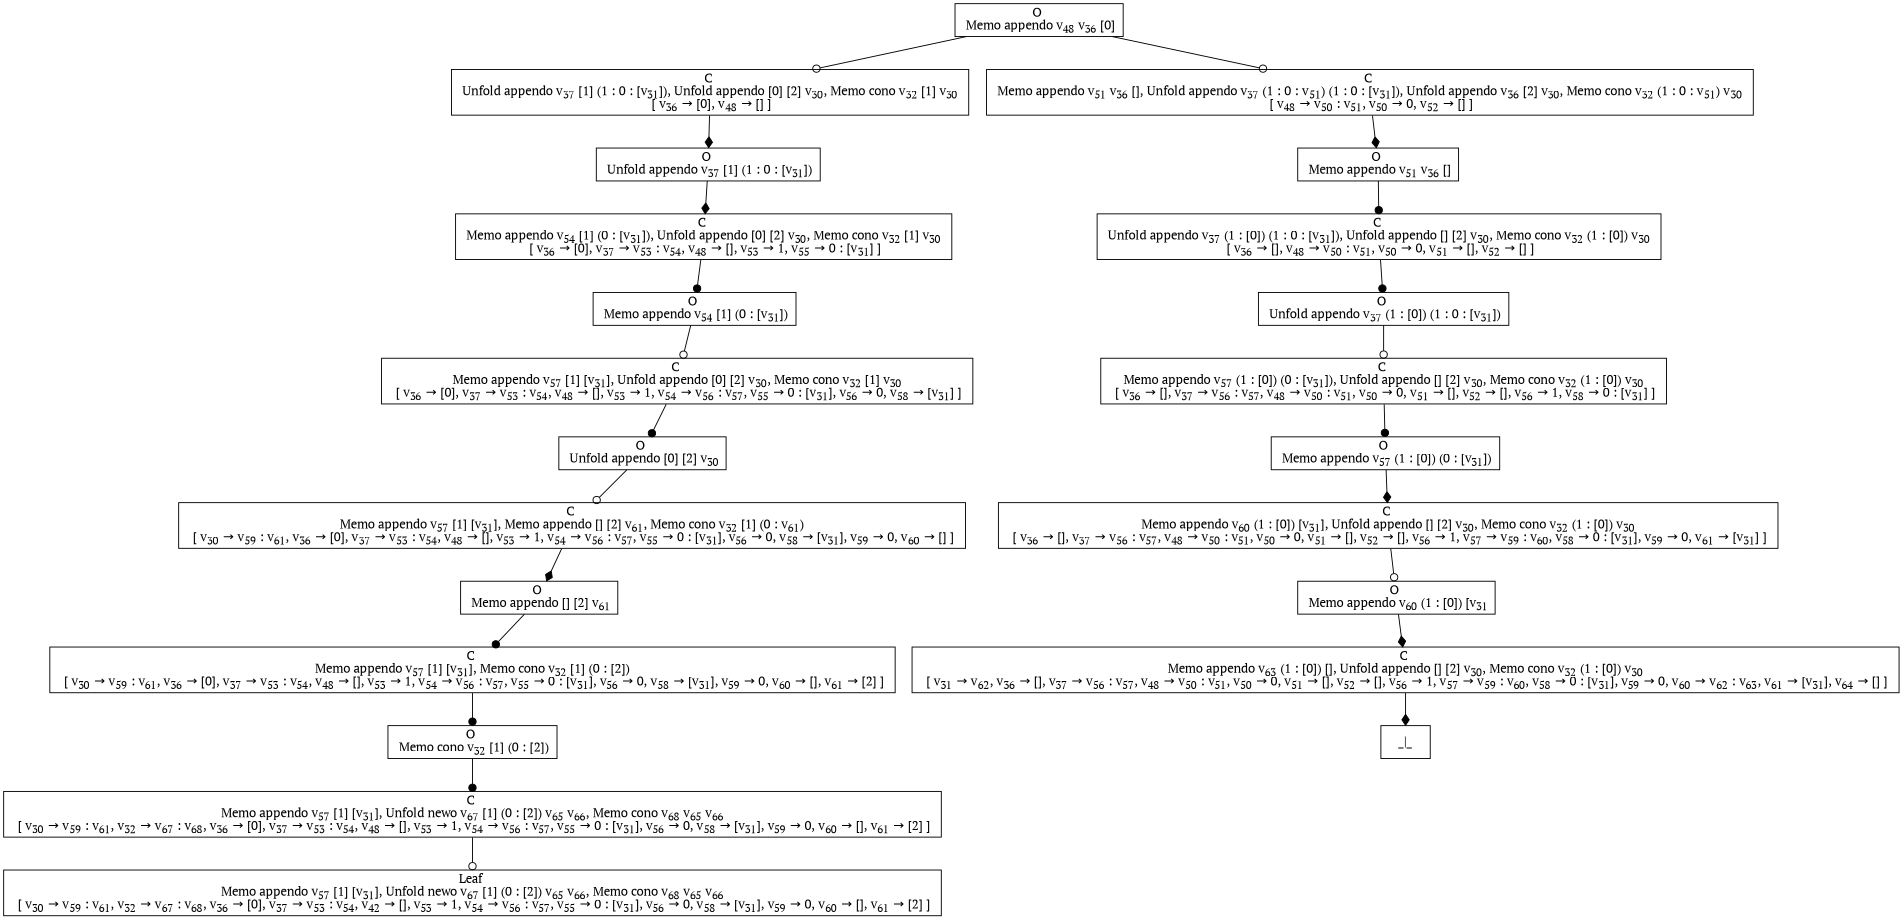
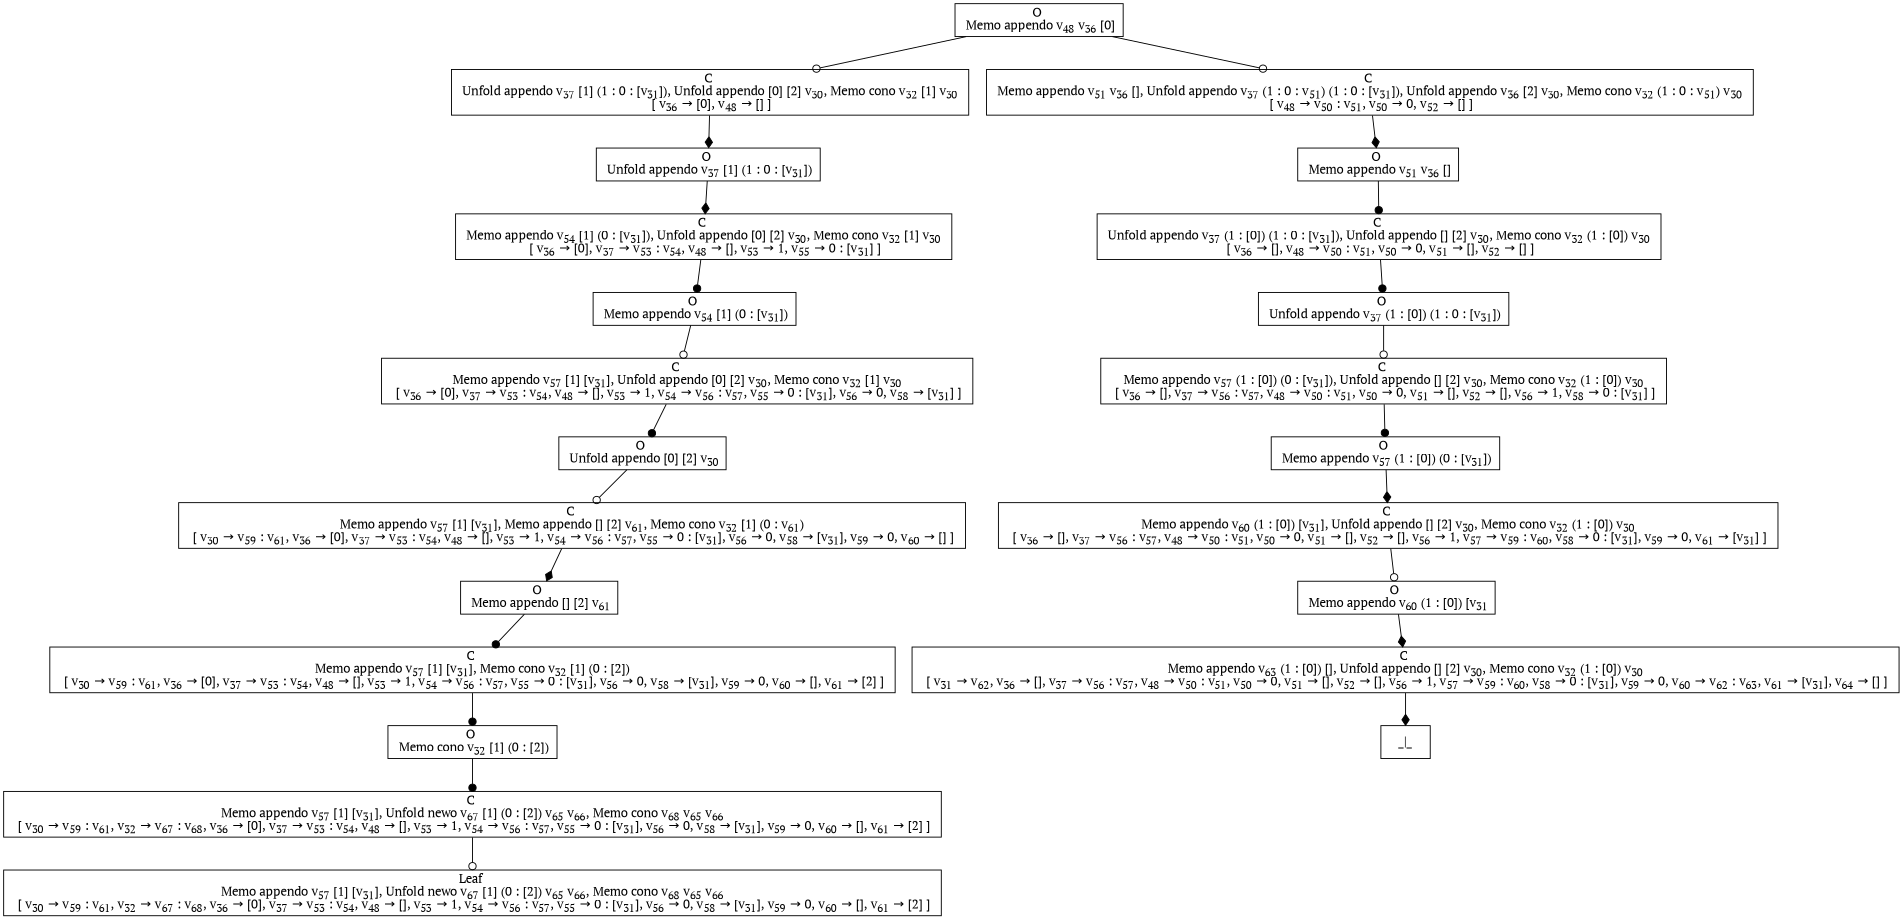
  digraph {
    rankdir=TB
    fontname="PT Serif"
    node [fillcolor=white shape=box style=filled fontname="PT Serif"]
    edge [arrowhead=dot fontname="PT Serif"]
    n1 [label=<O <BR/> Memo appendo v<SUB>48</SUB> v<SUB>36</SUB> [0]>]
    n2 [label=<C <BR/> Unfold appendo v<SUB>37</SUB> [1] (1 : 0 : [v<SUB>31</SUB>]), Unfold appendo [0] [2] v<SUB>30</SUB>, Memo cono v<SUB>32</SUB> [1] v<SUB>30</SUB> <BR/>  [ v<SUB>36</SUB> &rarr; [0], v<SUB>48</SUB> &rarr; [] ] >]
    n3 [label=<C <BR/> Memo appendo v<SUB>51</SUB> v<SUB>36</SUB> [], Unfold appendo v<SUB>37</SUB> (1 : 0 : v<SUB>51</SUB>) (1 : 0 : [v<SUB>31</SUB>]), Unfold appendo v<SUB>36</SUB> [2] v<SUB>30</SUB>, Memo cono v<SUB>32</SUB> (1 : 0 : v<SUB>51</SUB>) v<SUB>30</SUB> <BR/>  [ v<SUB>48</SUB> &rarr; v<SUB>50</SUB> : v<SUB>51</SUB>, v<SUB>50</SUB> &rarr; 0, v<SUB>52</SUB> &rarr; [] ] >]
    n4 [label=<O <BR/> Unfold appendo v<SUB>37</SUB> [1] (1 : 0 : [v<SUB>31</SUB>])>]
    n5 [label=<O <BR/> Memo appendo v<SUB>51</SUB> v<SUB>36</SUB> []>]
    n6 [label=<C <BR/> Memo appendo v<SUB>54</SUB> [1] (0 : [v<SUB>31</SUB>]), Unfold appendo [0] [2] v<SUB>30</SUB>, Memo cono v<SUB>32</SUB> [1] v<SUB>30</SUB> <BR/>  [ v<SUB>36</SUB> &rarr; [0], v<SUB>37</SUB> &rarr; v<SUB>53</SUB> : v<SUB>54</SUB>, v<SUB>48</SUB> &rarr; [], v<SUB>53</SUB> &rarr; 1, v<SUB>55</SUB> &rarr; 0 : [v<SUB>31</SUB>] ] >]
    n7 [label=<O <BR/> Memo appendo v<SUB>54</SUB> [1] (0 : [v<SUB>31</SUB>])>]
    n8 [label=<C <BR/> Memo appendo v<SUB>57</SUB> [1] [v<SUB>31</SUB>], Unfold appendo [0] [2] v<SUB>30</SUB>, Memo cono v<SUB>32</SUB> [1] v<SUB>30</SUB> <BR/>  [ v<SUB>36</SUB> &rarr; [0], v<SUB>37</SUB> &rarr; v<SUB>53</SUB> : v<SUB>54</SUB>, v<SUB>48</SUB> &rarr; [], v<SUB>53</SUB> &rarr; 1, v<SUB>54</SUB> &rarr; v<SUB>56</SUB> : v<SUB>57</SUB>, v<SUB>55</SUB> &rarr; 0 : [v<SUB>31</SUB>], v<SUB>56</SUB> &rarr; 0, v<SUB>58</SUB> &rarr; [v<SUB>31</SUB>] ] >]
    n9 [label=<O <BR/> Unfold appendo [0] [2] v<SUB>30</SUB>>]
    n10 [label=<C <BR/> Memo appendo v<SUB>57</SUB> [1] [v<SUB>31</SUB>], Memo appendo [] [2] v<SUB>61</SUB>, Memo cono v<SUB>32</SUB> [1] (0 : v<SUB>61</SUB>) <BR/>  [ v<SUB>30</SUB> &rarr; v<SUB>59</SUB> : v<SUB>61</SUB>, v<SUB>36</SUB> &rarr; [0], v<SUB>37</SUB> &rarr; v<SUB>53</SUB> : v<SUB>54</SUB>, v<SUB>48</SUB> &rarr; [], v<SUB>53</SUB> &rarr; 1, v<SUB>54</SUB> &rarr; v<SUB>56</SUB> : v<SUB>57</SUB>, v<SUB>55</SUB> &rarr; 0 : [v<SUB>31</SUB>], v<SUB>56</SUB> &rarr; 0, v<SUB>58</SUB> &rarr; [v<SUB>31</SUB>], v<SUB>59</SUB> &rarr; 0, v<SUB>60</SUB> &rarr; [] ] >]
    n11 [label=<O <BR/> Memo appendo [] [2] v<SUB>61</SUB>>]
    n12 [label=<C <BR/> Memo appendo v<SUB>57</SUB> [1] [v<SUB>31</SUB>], Memo cono v<SUB>32</SUB> [1] (0 : [2]) <BR/>  [ v<SUB>30</SUB> &rarr; v<SUB>59</SUB> : v<SUB>61</SUB>, v<SUB>36</SUB> &rarr; [0], v<SUB>37</SUB> &rarr; v<SUB>53</SUB> : v<SUB>54</SUB>, v<SUB>48</SUB> &rarr; [], v<SUB>53</SUB> &rarr; 1, v<SUB>54</SUB> &rarr; v<SUB>56</SUB> : v<SUB>57</SUB>, v<SUB>55</SUB> &rarr; 0 : [v<SUB>31</SUB>], v<SUB>56</SUB> &rarr; 0, v<SUB>58</SUB> &rarr; [v<SUB>31</SUB>], v<SUB>59</SUB> &rarr; 0, v<SUB>60</SUB> &rarr; [], v<SUB>61</SUB> &rarr; [2] ] >]
    n13 [label=<O <BR/> Memo cono v<SUB>32</SUB> [1] (0 : [2])>]
    n14 [label=<C <BR/> Memo appendo v<SUB>57</SUB> [1] [v<SUB>31</SUB>], Unfold newo v<SUB>67</SUB> [1] (0 : [2]) v<SUB>65</SUB> v<SUB>66</SUB>, Memo cono v<SUB>68</SUB> v<SUB>65</SUB> v<SUB>66</SUB> <BR/>  [ v<SUB>30</SUB> &rarr; v<SUB>59</SUB> : v<SUB>61</SUB>, v<SUB>32</SUB> &rarr; v<SUB>67</SUB> : v<SUB>68</SUB>, v<SUB>36</SUB> &rarr; [0], v<SUB>37</SUB> &rarr; v<SUB>53</SUB> : v<SUB>54</SUB>, v<SUB>48</SUB> &rarr; [], v<SUB>53</SUB> &rarr; 1, v<SUB>54</SUB> &rarr; v<SUB>56</SUB> : v<SUB>57</SUB>, v<SUB>55</SUB> &rarr; 0 : [v<SUB>31</SUB>], v<SUB>56</SUB> &rarr; 0, v<SUB>58</SUB> &rarr; [v<SUB>31</SUB>], v<SUB>59</SUB> &rarr; 0, v<SUB>60</SUB> &rarr; [], v<SUB>61</SUB> &rarr; [2] ] >]
-   n15 [label=<Leaf <BR/> Memo appendo v<SUB>57</SUB> [1] [v<SUB>31</SUB>], Unfold newo v<SUB>67</SUB> [1] (0 : [2]) v<SUB>65</SUB> v<SUB>66</SUB>, Memo cono v<SUB>68</SUB> v<SUB>65</SUB> v<SUB>66</SUB> <BR/>  [ v<SUB>30</SUB> &rarr; v<SUB>59</SUB> : v<SUB>61</SUB>, v<SUB>32</SUB> &rarr; v<SUB>67</SUB> : v<SUB>68</SUB>, v<SUB>36</SUB> &rarr; [0], v<SUB>37</SUB> &rarr; v<SUB>53</SUB> : v<SUB>54</SUB>, v<SUB>42</SUB> &rarr; [], v<SUB>53</SUB> &rarr; 1, v<SUB>54</SUB> &rarr; v<SUB>56</SUB> : v<SUB>57</SUB>, v<SUB>55</SUB> &rarr; 0 : [v<SUB>31</SUB>], v<SUB>56</SUB> &rarr; 0, v<SUB>58</SUB> &rarr; [v<SUB>31</SUB>], v<SUB>59</SUB> &rarr; 0, v<SUB>60</SUB> &rarr; [], v<SUB>61</SUB> &rarr; [2] ] >]
+   n15 [label=<Leaf <BR/> Memo appendo v<SUB>57</SUB> [1] [v<SUB>31</SUB>], Unfold newo v<SUB>67</SUB> [1] (0 : [2]) v<SUB>65</SUB> v<SUB>66</SUB>, Memo cono v<SUB>68</SUB> v<SUB>65</SUB> v<SUB>66</SUB> <BR/>  [ v<SUB>30</SUB> &rarr; v<SUB>59</SUB> : v<SUB>61</SUB>, v<SUB>32</SUB> &rarr; v<SUB>67</SUB> : v<SUB>68</SUB>, v<SUB>36</SUB> &rarr; [0], v<SUB>37</SUB> &rarr; v<SUB>53</SUB> : v<SUB>54</SUB>, v<SUB>48</SUB> &rarr; [], v<SUB>53</SUB> &rarr; 1, v<SUB>54</SUB> &rarr; v<SUB>56</SUB> : v<SUB>57</SUB>, v<SUB>55</SUB> &rarr; 0 : [v<SUB>31</SUB>], v<SUB>56</SUB> &rarr; 0, v<SUB>58</SUB> &rarr; [v<SUB>31</SUB>], v<SUB>59</SUB> &rarr; 0, v<SUB>60</SUB> &rarr; [], v<SUB>61</SUB> &rarr; [2] ] >]
    n16 [label=<C <BR/> Unfold appendo v<SUB>37</SUB> (1 : [0]) (1 : 0 : [v<SUB>31</SUB>]), Unfold appendo [] [2] v<SUB>30</SUB>, Memo cono v<SUB>32</SUB> (1 : [0]) v<SUB>30</SUB> <BR/>  [ v<SUB>36</SUB> &rarr; [], v<SUB>48</SUB> &rarr; v<SUB>50</SUB> : v<SUB>51</SUB>, v<SUB>50</SUB> &rarr; 0, v<SUB>51</SUB> &rarr; [], v<SUB>52</SUB> &rarr; [] ] >]
    n17 [label=<O <BR/> Unfold appendo v<SUB>37</SUB> (1 : [0]) (1 : 0 : [v<SUB>31</SUB>])>]
    n18 [label=<C <BR/> Memo appendo v<SUB>57</SUB> (1 : [0]) (0 : [v<SUB>31</SUB>]), Unfold appendo [] [2] v<SUB>30</SUB>, Memo cono v<SUB>32</SUB> (1 : [0]) v<SUB>30</SUB> <BR/>  [ v<SUB>36</SUB> &rarr; [], v<SUB>37</SUB> &rarr; v<SUB>56</SUB> : v<SUB>57</SUB>, v<SUB>48</SUB> &rarr; v<SUB>50</SUB> : v<SUB>51</SUB>, v<SUB>50</SUB> &rarr; 0, v<SUB>51</SUB> &rarr; [], v<SUB>52</SUB> &rarr; [], v<SUB>56</SUB> &rarr; 1, v<SUB>58</SUB> &rarr; 0 : [v<SUB>31</SUB>] ] >]
    n19 [label=<O <BR/> Memo appendo v<SUB>57</SUB> (1 : [0]) (0 : [v<SUB>31</SUB>])>]
    n20 [label=<C <BR/> Memo appendo v<SUB>60</SUB> (1 : [0]) [v<SUB>31</SUB>], Unfold appendo [] [2] v<SUB>30</SUB>, Memo cono v<SUB>32</SUB> (1 : [0]) v<SUB>30</SUB> <BR/>  [ v<SUB>36</SUB> &rarr; [], v<SUB>37</SUB> &rarr; v<SUB>56</SUB> : v<SUB>57</SUB>, v<SUB>48</SUB> &rarr; v<SUB>50</SUB> : v<SUB>51</SUB>, v<SUB>50</SUB> &rarr; 0, v<SUB>51</SUB> &rarr; [], v<SUB>52</SUB> &rarr; [], v<SUB>56</SUB> &rarr; 1, v<SUB>57</SUB> &rarr; v<SUB>59</SUB> : v<SUB>60</SUB>, v<SUB>58</SUB> &rarr; 0 : [v<SUB>31</SUB>], v<SUB>59</SUB> &rarr; 0, v<SUB>61</SUB> &rarr; [v<SUB>31</SUB>] ] >]
    n21 [label=<O <BR/> Memo appendo v<SUB>60</SUB> (1 : [0]) [v<SUB>31</SUB>]>]
    n22 [label=<C <BR/> Memo appendo v<SUB>63</SUB> (1 : [0]) [], Unfold appendo [] [2] v<SUB>30</SUB>, Memo cono v<SUB>32</SUB> (1 : [0]) v<SUB>30</SUB> <BR/>  [ v<SUB>31</SUB> &rarr; v<SUB>62</SUB>, v<SUB>36</SUB> &rarr; [], v<SUB>37</SUB> &rarr; v<SUB>56</SUB> : v<SUB>57</SUB>, v<SUB>48</SUB> &rarr; v<SUB>50</SUB> : v<SUB>51</SUB>, v<SUB>50</SUB> &rarr; 0, v<SUB>51</SUB> &rarr; [], v<SUB>52</SUB> &rarr; [], v<SUB>56</SUB> &rarr; 1, v<SUB>57</SUB> &rarr; v<SUB>59</SUB> : v<SUB>60</SUB>, v<SUB>58</SUB> &rarr; 0 : [v<SUB>31</SUB>], v<SUB>59</SUB> &rarr; 0, v<SUB>60</SUB> &rarr; v<SUB>62</SUB> : v<SUB>63</SUB>, v<SUB>61</SUB> &rarr; [v<SUB>31</SUB>], v<SUB>64</SUB> &rarr; [] ] >]
    n23 [label=<_|_>]
    n1 -> n2 [arrowhead=odot]
    n1 -> n3 [arrowhead=odot]
    n2 -> n4 [arrowhead=diamond]
    n3 -> n5 [arrowhead=diamond]
    n4 -> n6 [arrowhead=diamond]
    n5 -> n16
    n6 -> n7
    n7 -> n8 [arrowhead=odot]
    n8 -> n9
    n9 -> n10 [arrowhead=odot]
    n10 -> n11 [arrowhead=diamond]
    n11 -> n12
    n12 -> n13
    n13 -> n14
    n14 -> n15 [arrowhead=odot]
    n16 -> n17
    n17 -> n18 [arrowhead=odot]
    n18 -> n19
    n19 -> n20 [arrowhead=diamond]
    n20 -> n21 [arrowhead=odot]
    n21 -> n22 [arrowhead=diamond]
    n22 -> n23 [arrowhead=diamond]
  }
